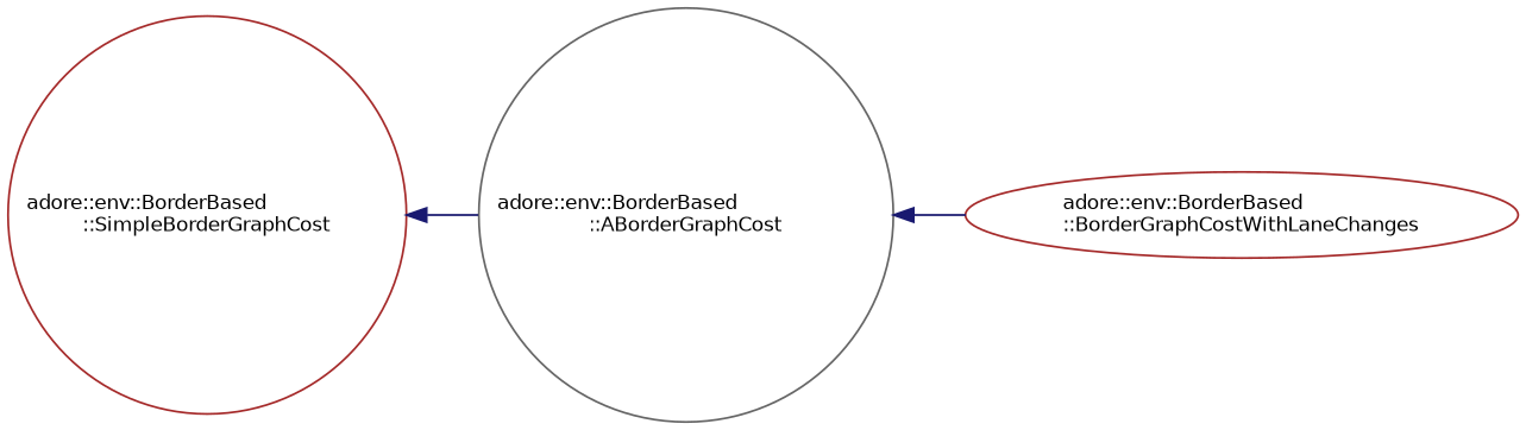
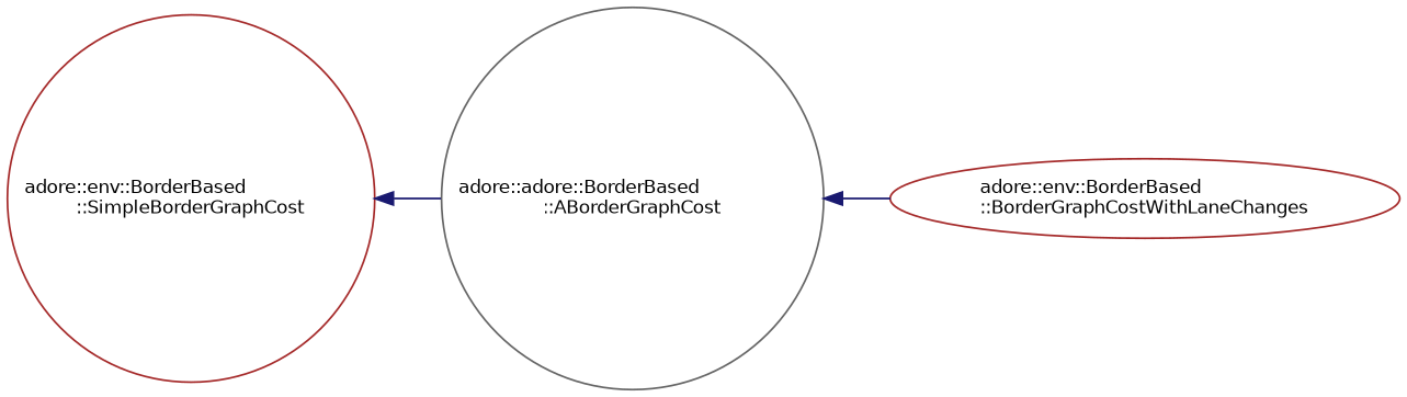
  digraph {
    rankdir=LR
    node [color=brown fillcolor=white fontname=Helvetica fontsize=10 shape=circle style=filled]
    edge [color=midnightblue dir=back fontname=Helvetica fontsize=10 labelfontname=Helvetica labelfontsize=10 style=solid]
-   n1 [color=gray40 height=0.2 label="adore::env::BorderBased\l::ABorderGraphCost" width=0.4]
+   n1 [color=gray40 height=0.2 label="adore::adore::BorderBased\l::ABorderGraphCost" width=0.4]
    n2 [height=0.2 label="adore::env::BorderBased\l::BorderGraphCostWithLaneChanges" shape=ellipse width=0.4]
    n3 [height=0.2 label="adore::env::BorderBased\l::SimpleBorderGraphCost" width=0.4]
    n1 -> n2
    n3 -> n1
  }
